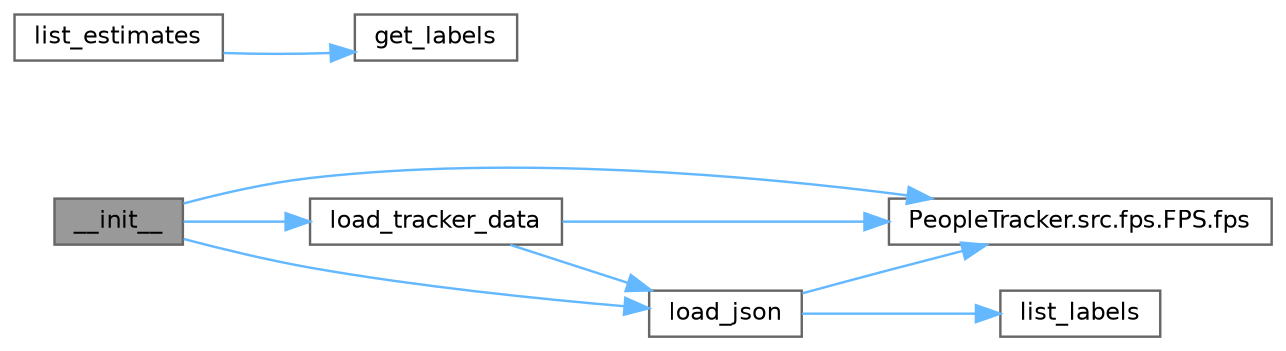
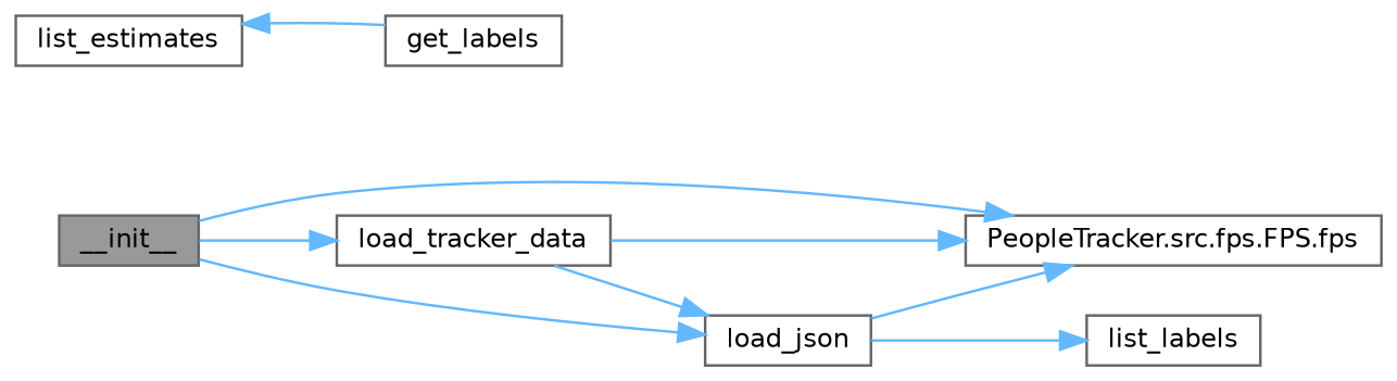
  digraph {
    rankdir=LR
    node [color=grey40 fillcolor=white fontname=Helvetica fontsize=10 shape=box style=filled]
    edge [color=steelblue1 fontname=Helvetica fontsize=10 labelfontname=Helvetica labelfontsize=10 style=solid]
    n1 [color=gray40 fillcolor=grey60 fontcolor=black height=0.2 label=__init__ width=0.4]
    n2 [height=0.2 label="PeopleTracker.src.fps.FPS.fps" width=0.4]
    n3 [height=0.2 label=load_json width=0.4]
    n4 [height=0.2 label=load_tracker_data width=0.4]
    n5 [height=0.2 label=list_labels width=0.4]
    n6 [height=0.2 label=list_estimates width=0.4]
    n7 [height=0.2 label=get_labels width=0.4]
    n1 -> n2
    n1 -> n3
    n1 -> n4
    n3 -> n2
    n3 -> n5
    n4 -> n2
    n4 -> n3
-   n6 -> n7
+   n7 -> n6
  }
